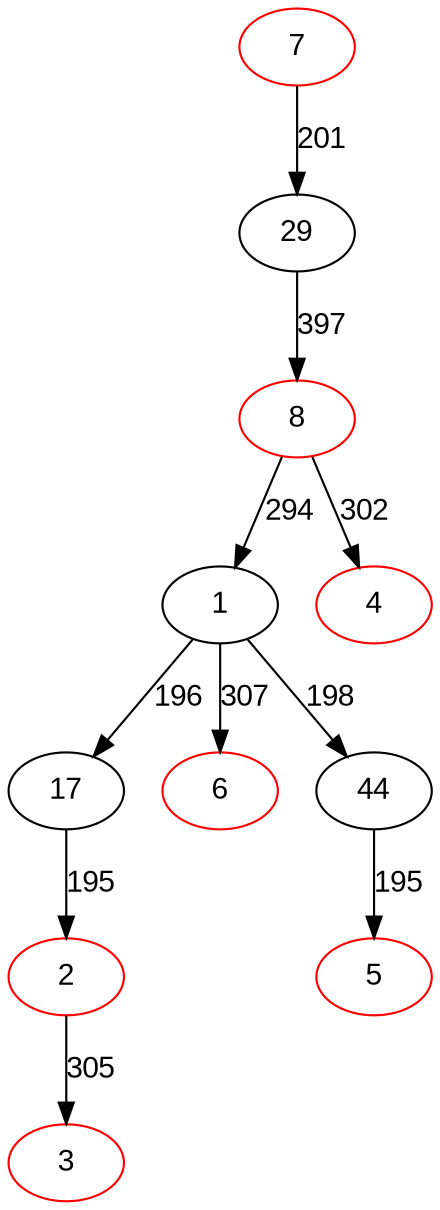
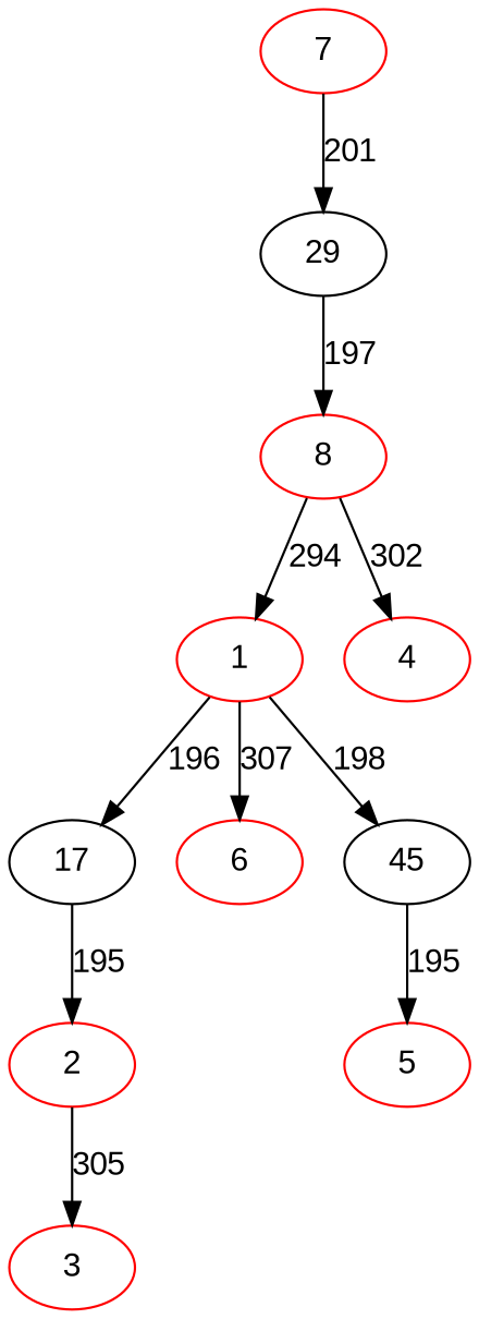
  digraph {
    fontname="Liberation Sans"
    node [color=red fontname="Liberation Sans"]
    edge [fontname="Liberation Sans"]
    n1 [color=black label=29]
    7
    8
-   1 [color=black]
+   1
    4
    n6 [color=black label=17]
    6
-   45 [color=black label=44]
+   45 [color=black]
    2
    5
    3
-   n1 -> 8 [label=397]
+   n1 -> 8 [label=197]
    7 -> n1 [label=201]
    8 -> 1 [label=294]
    8 -> 4 [label=302]
    1 -> n6 [label=196]
    1 -> 6 [label=307]
    1 -> 45 [label=198]
    n6 -> 2 [label=195]
    45 -> 5 [label=195]
    2 -> 3 [label=305]
  }
